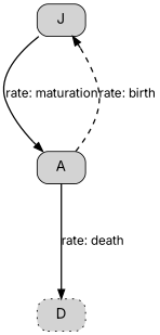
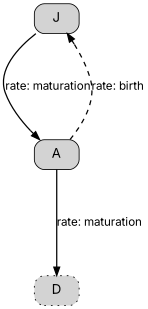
  digraph {
    fontname=Inter
    rankdir=TB
    node [fillcolor=lightgrey fontname=Inter fontsize=16 shape=Mrecord style="filled,rounded"]
    edge [arrowhead=normalnone arrowtail=none dir=both fontname=Inter minlen=3 penwidth=1.5 style=solid]
    n1 [label=J]
    n2 [label=A]
    n3 [label=D style="filled,rounded,dotted"]
    n1 -> n2 [label="rate: maturation"]
    n2 -> n1 [label="rate: birth" style=dashed]
-   n2 -> n3 [label="rate: death"]
+   n2 -> n3 [label="rate: maturation"]
  }
